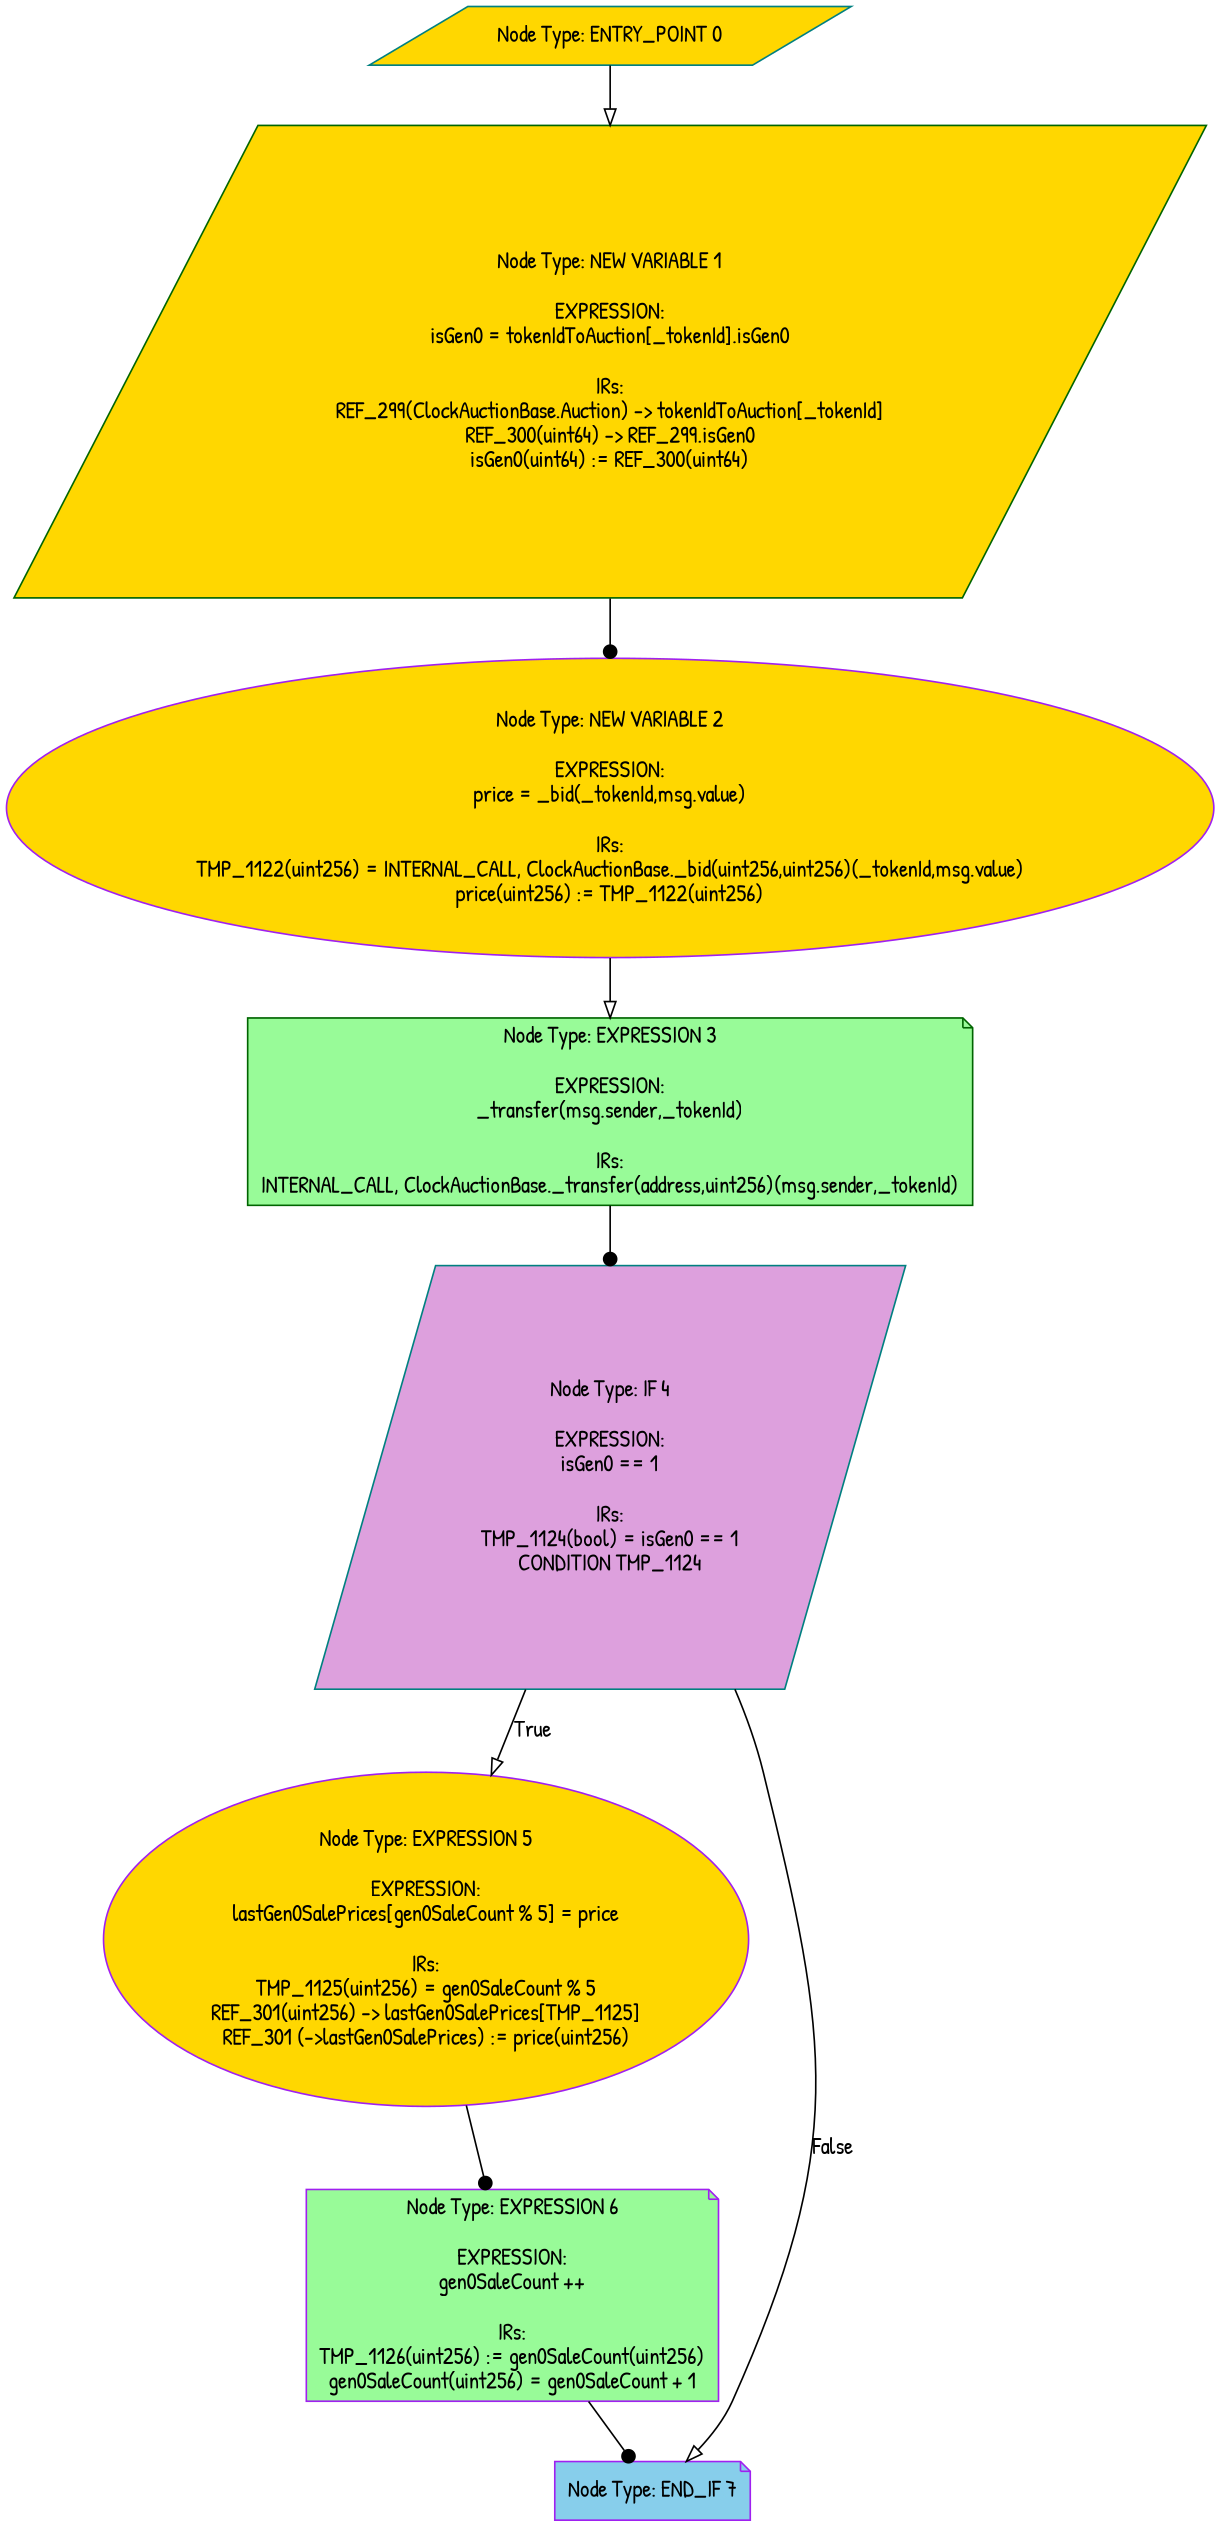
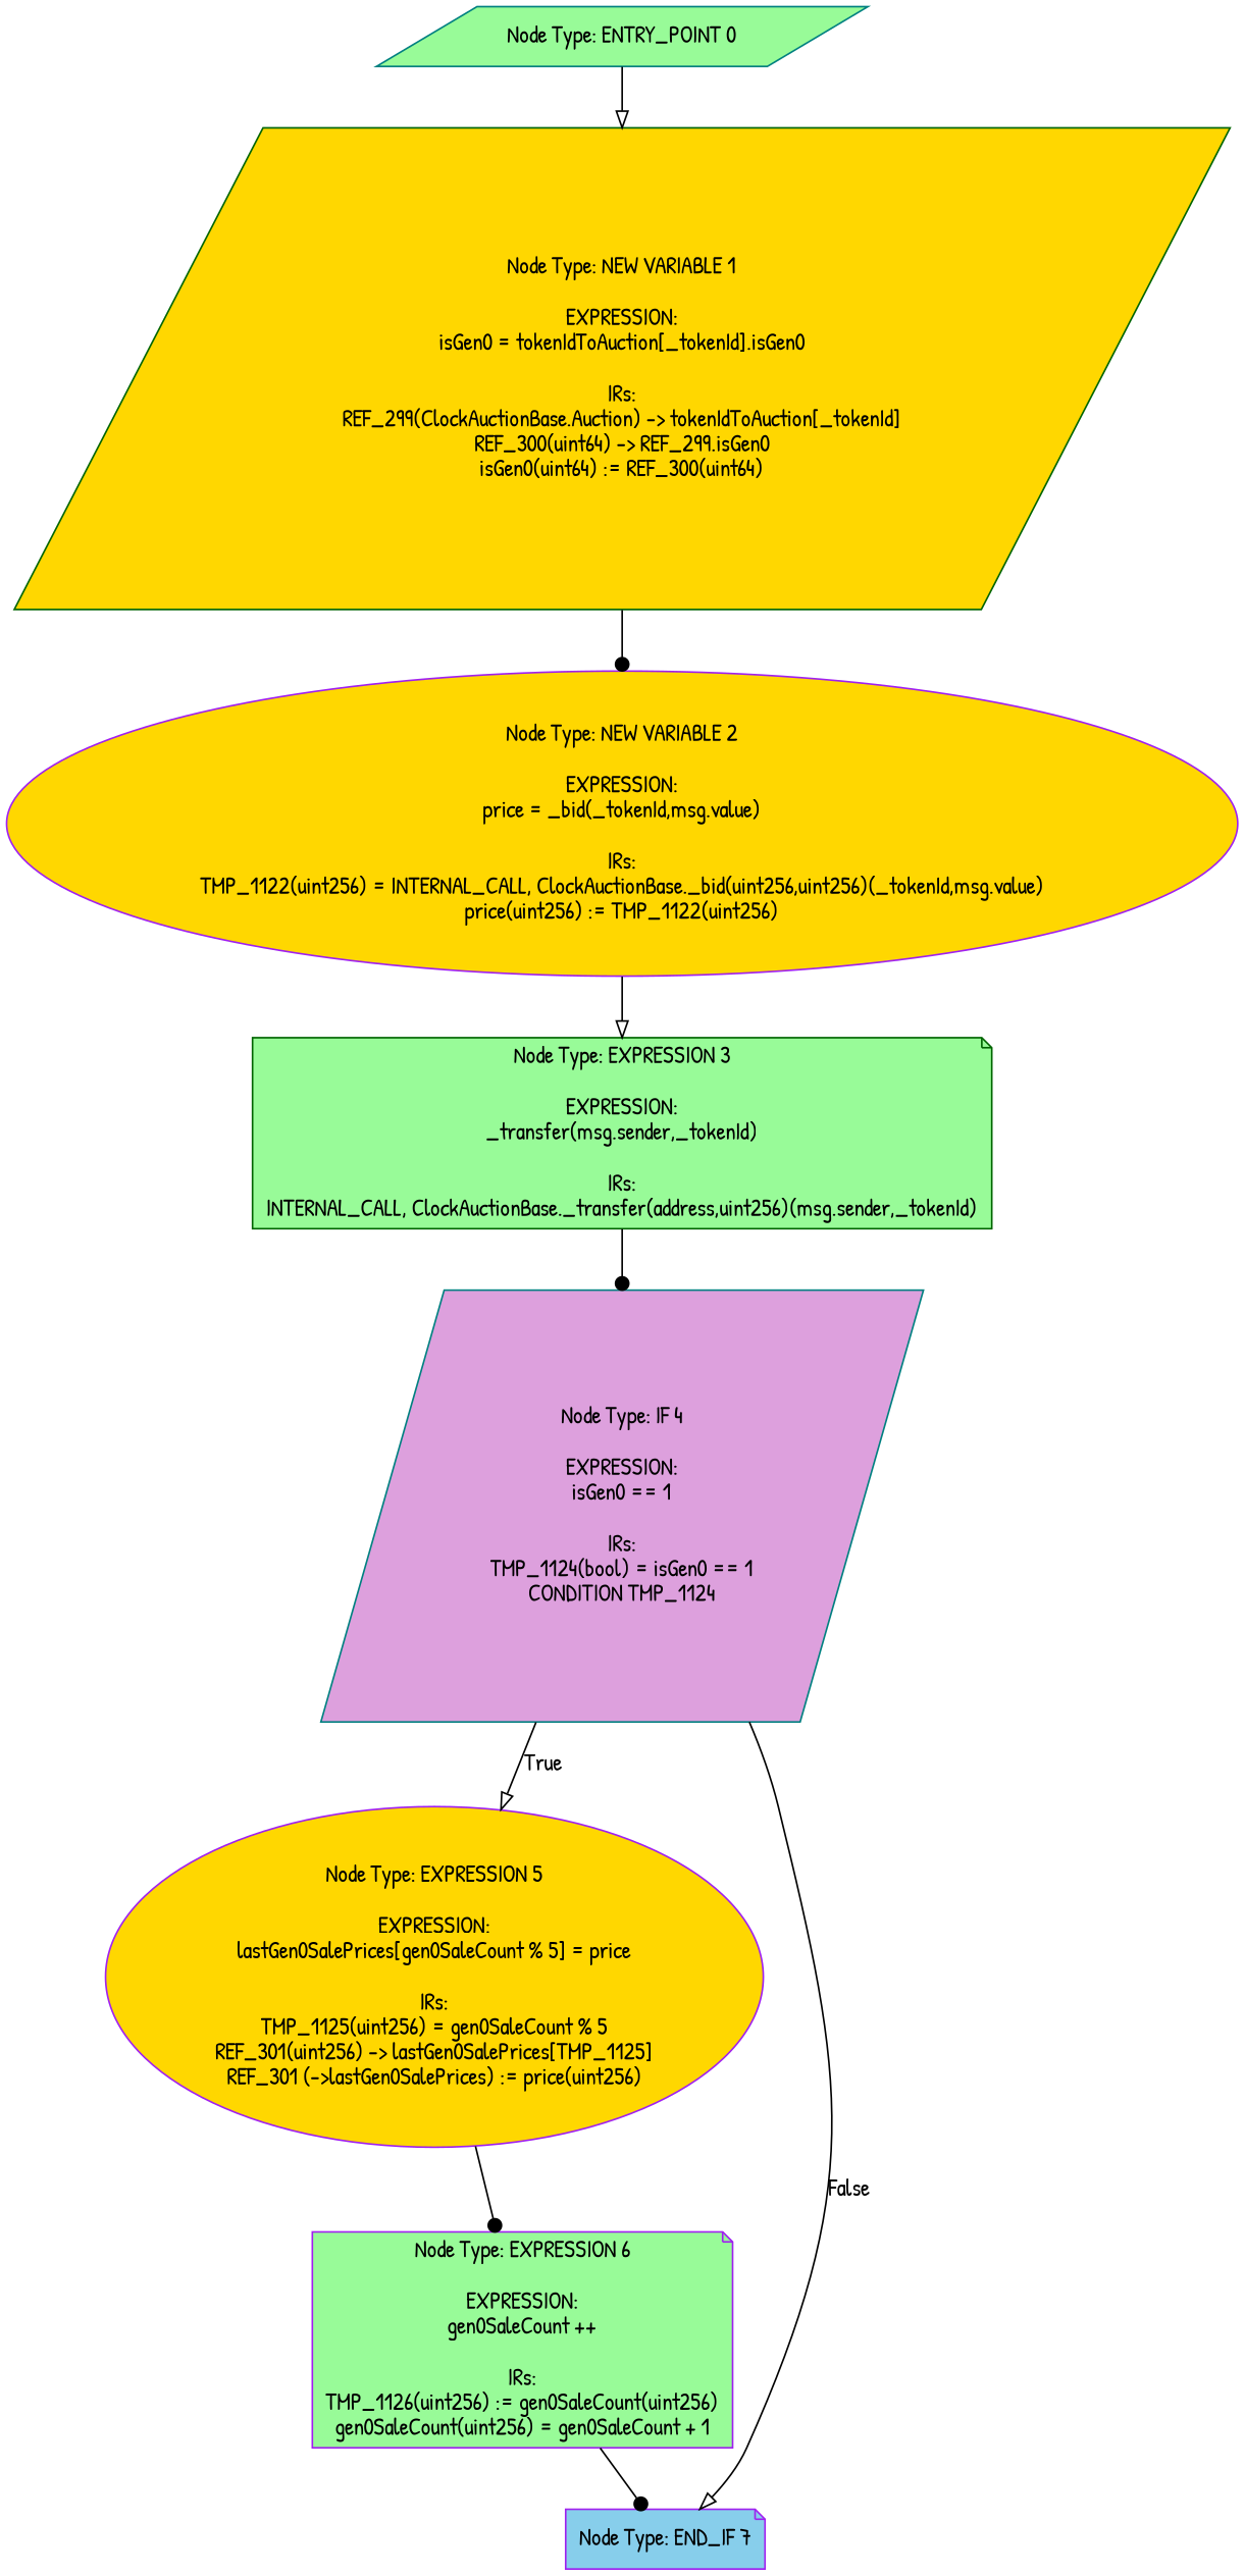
  digraph {
    fontname="Patrick Hand"
    node [style=filled fillcolor=palegreen color=purple shape=parallelogram fontname="Patrick Hand"]
    edge [arrowhead=onormal fontname="Patrick Hand"]
-   n1 [label="Node Type: ENTRY_POINT 0\n" fillcolor=gold color=teal]
+   n1 [label="Node Type: ENTRY_POINT 0\n" color=teal]
    n2 [label="Node Type: NEW VARIABLE 1\n\nEXPRESSION:\nisGen0 = tokenIdToAuction[_tokenId].isGen0\n\nIRs:\nREF_299(ClockAuctionBase.Auction) -> tokenIdToAuction[_tokenId]\nREF_300(uint64) -> REF_299.isGen0\nisGen0(uint64) := REF_300(uint64)" fillcolor=gold color=darkgreen]
    n3 [label="Node Type: NEW VARIABLE 2\n\nEXPRESSION:\nprice = _bid(_tokenId,msg.value)\n\nIRs:\nTMP_1122(uint256) = INTERNAL_CALL, ClockAuctionBase._bid(uint256,uint256)(_tokenId,msg.value)\nprice(uint256) := TMP_1122(uint256)" fillcolor=gold shape=ellipse]
    n4 [label="Node Type: EXPRESSION 3\n\nEXPRESSION:\n_transfer(msg.sender,_tokenId)\n\nIRs:\nINTERNAL_CALL, ClockAuctionBase._transfer(address,uint256)(msg.sender,_tokenId)" color=darkgreen shape=note]
    n5 [label="Node Type: IF 4\n\nEXPRESSION:\nisGen0 == 1\n\nIRs:\nTMP_1124(bool) = isGen0 == 1\nCONDITION TMP_1124" fillcolor=plum color=teal]
    n6 [label="Node Type: EXPRESSION 5\n\nEXPRESSION:\nlastGen0SalePrices[gen0SaleCount % 5] = price\n\nIRs:\nTMP_1125(uint256) = gen0SaleCount % 5\nREF_301(uint256) -> lastGen0SalePrices[TMP_1125]\nREF_301 (->lastGen0SalePrices) := price(uint256)" fillcolor=gold shape=ellipse]
    n7 [label="Node Type: END_IF 7\n" fillcolor=skyblue shape=note]
    n8 [label="Node Type: EXPRESSION 6\n\nEXPRESSION:\ngen0SaleCount ++\n\nIRs:\nTMP_1126(uint256) := gen0SaleCount(uint256)\ngen0SaleCount(uint256) = gen0SaleCount + 1" shape=note]
    n1 -> n2
    n2 -> n3 [arrowhead=dot]
    n3 -> n4
    n4 -> n5 [arrowhead=dot]
    n5 -> n6 [label=True]
    n5 -> n7 [label=False]
    n6 -> n8 [arrowhead=dot]
    n8 -> n7 [arrowhead=dot]
  }
